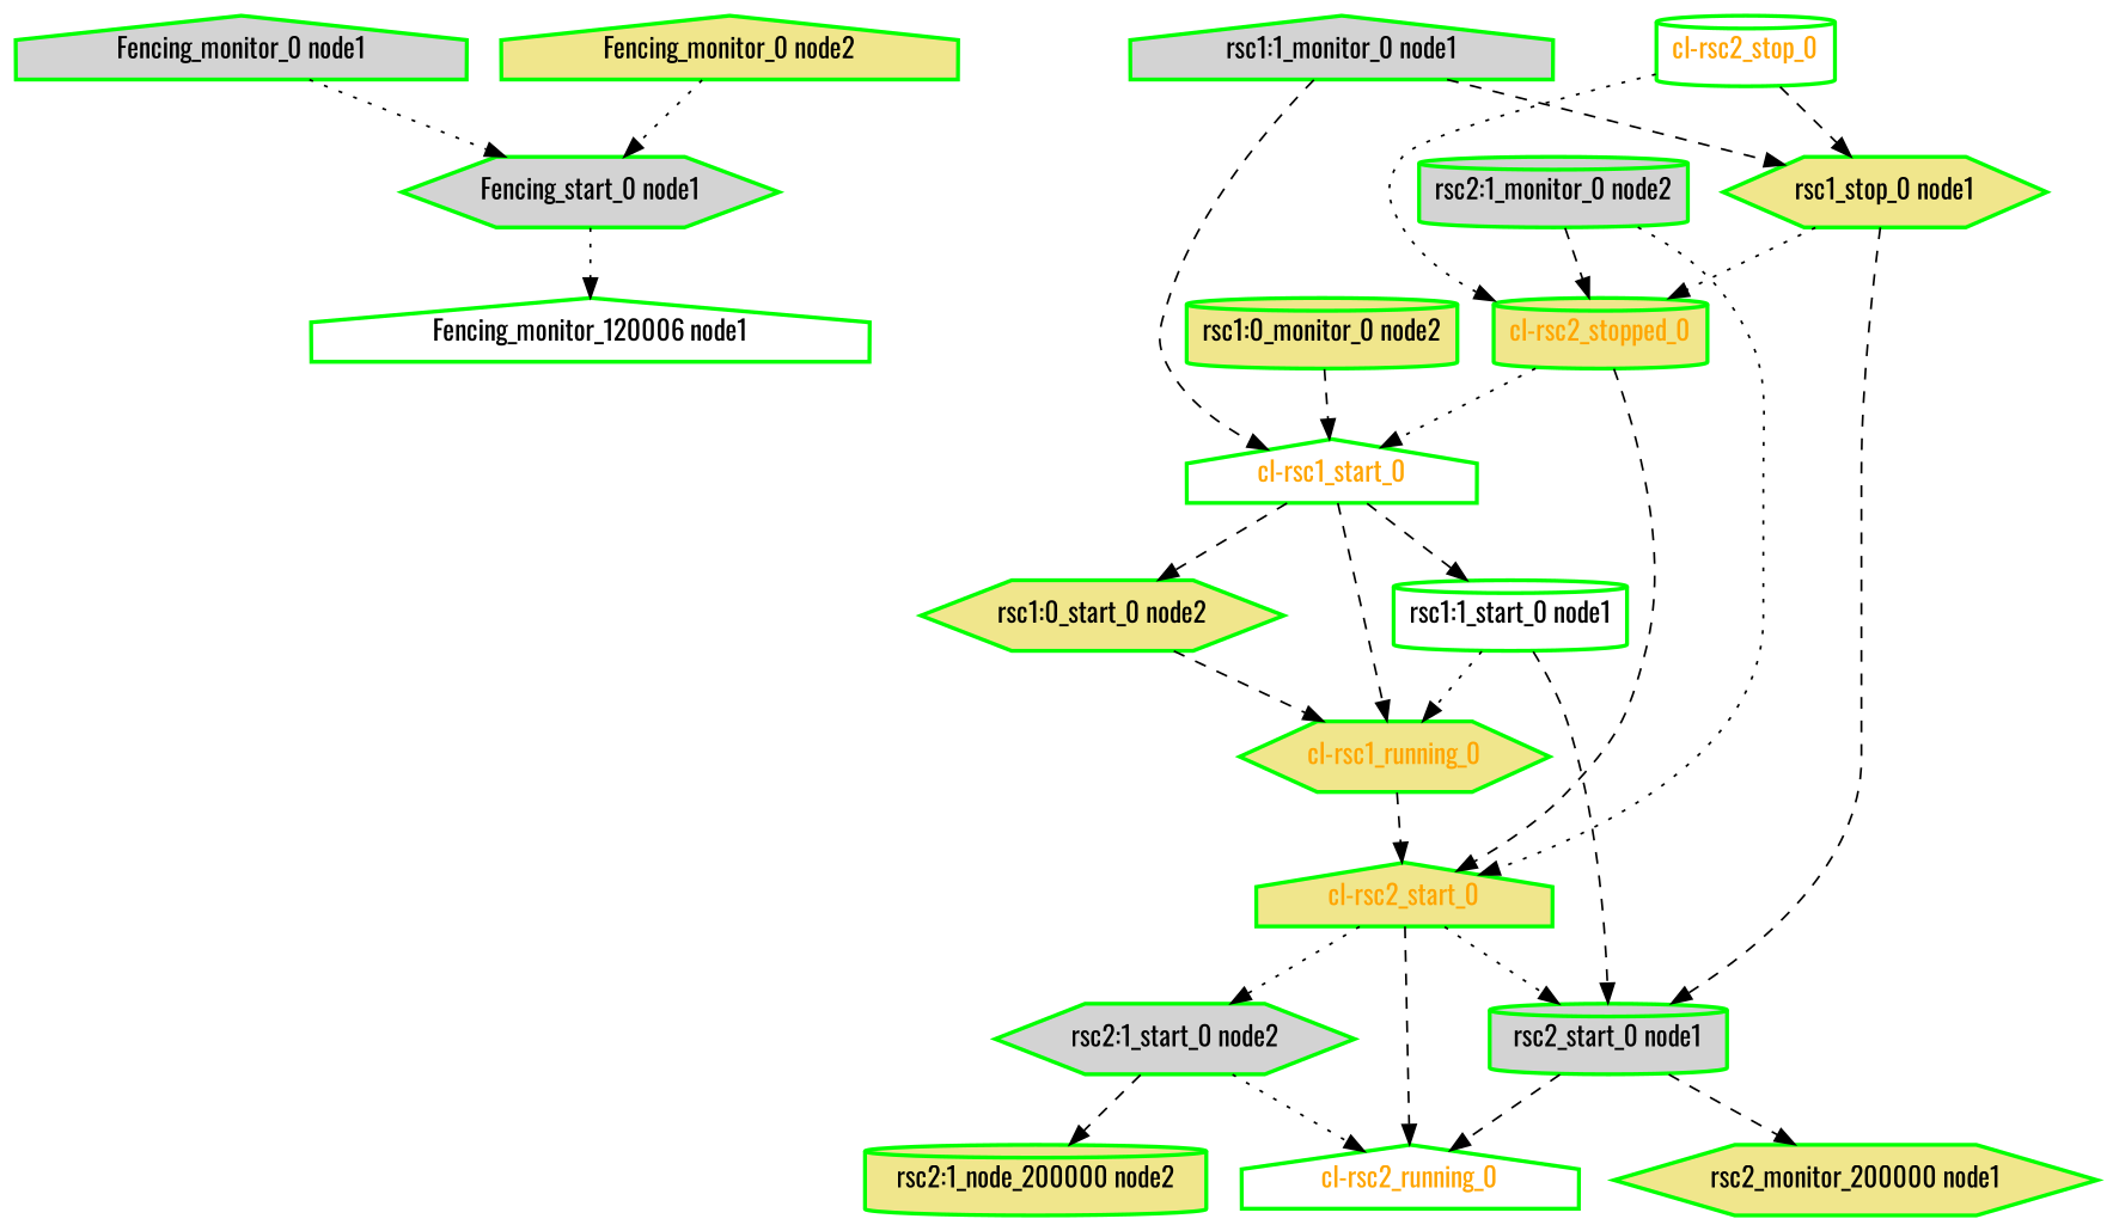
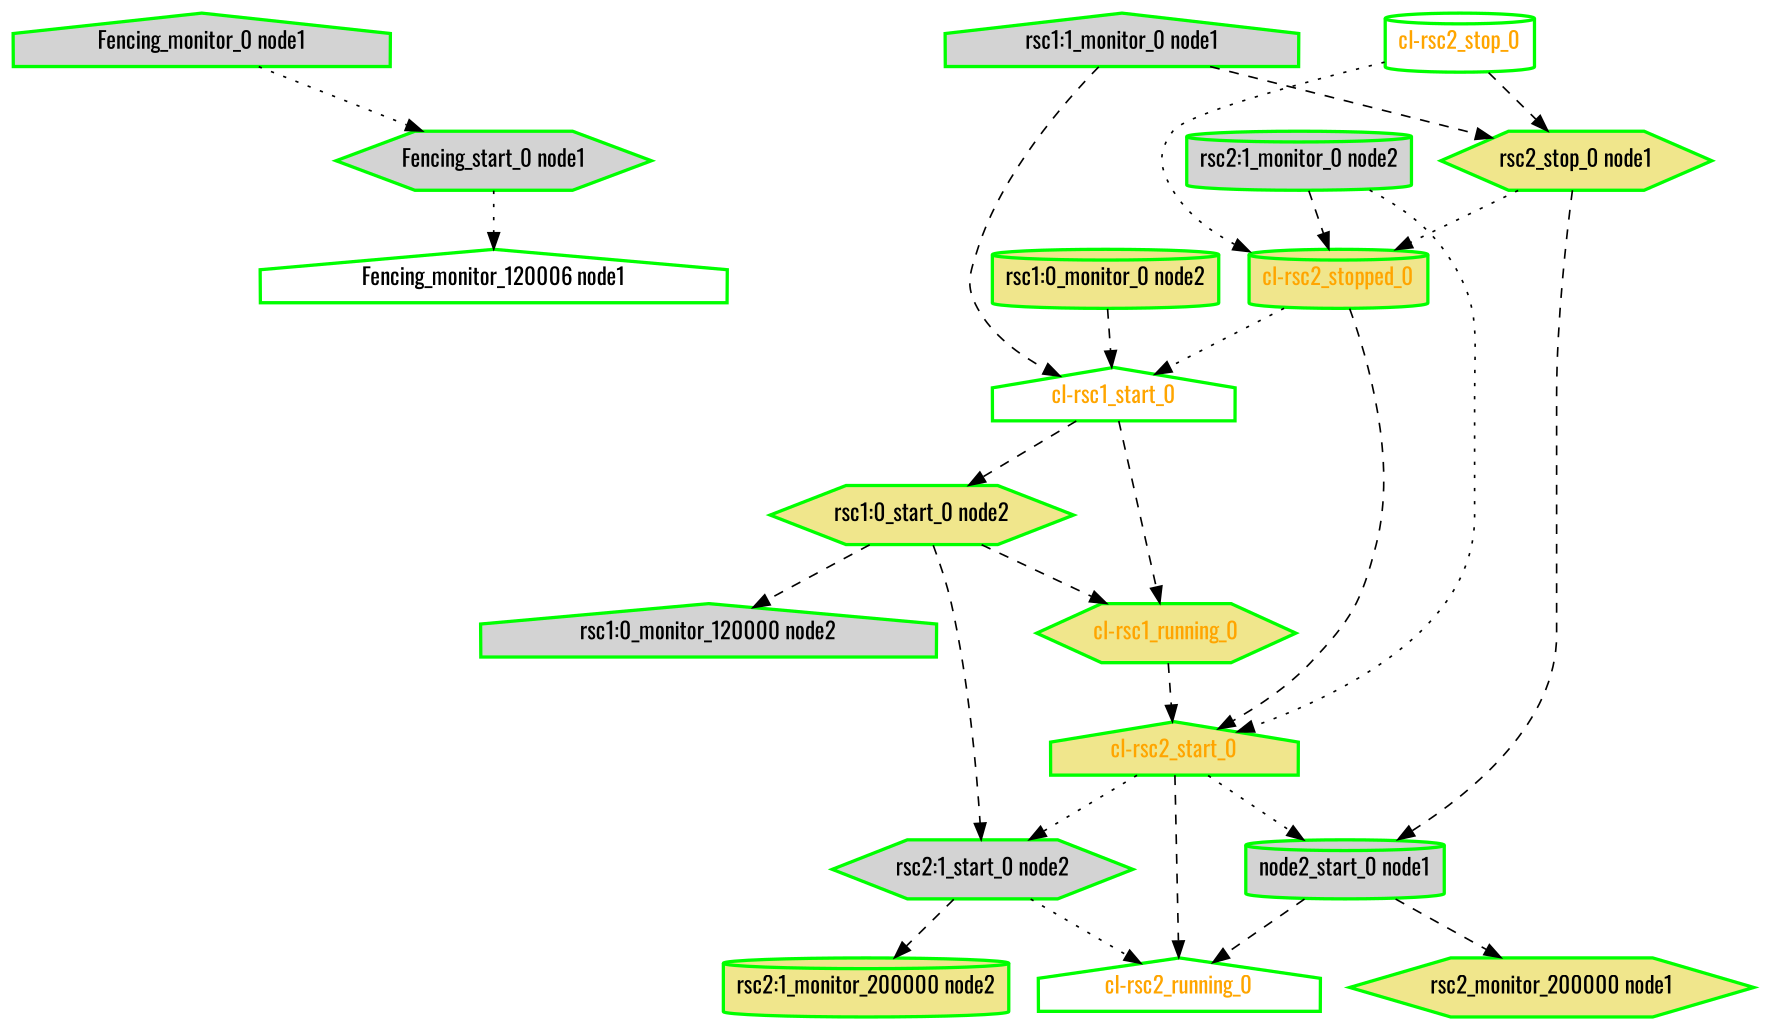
  digraph {
    fontname=Oswald
    node [color=green fillcolor=khaki fontcolor=black fontname=Oswald shape=house style="bold,filled"]
    edge [fontname=Oswald style=dashed]
    "Fencing_monitor_0 node1" [fillcolor=lightgrey]
    "Fencing_start_0 node1" [fillcolor=lightgrey shape=hexagon]
    n3 [fillcolor=white label="Fencing_monitor_120006 node1"]
-   "Fencing_monitor_0 node2"
    "cl-rsc1_running_0" [fontcolor=orange shape=hexagon]
    "cl-rsc2_start_0" [fontcolor=orange]
    "cl-rsc2_running_0" [fillcolor=white fontcolor=orange]
    "rsc2:1_start_0 node2" [fillcolor=lightgrey shape=hexagon]
-   "rsc2_start_0 node1" [fillcolor=lightgrey shape=cylinder]
-   "rsc2:1_monitor_200000 node2" [shape=cylinder label="rsc2:1_node_200000 node2"]
+   "rsc2_start_0 node1" [fillcolor=lightgrey shape=cylinder label="node2_start_0 node1"]
+   "rsc2:1_monitor_200000 node2" [shape=cylinder]
    "rsc2_monitor_200000 node1" [shape=hexagon]
    "cl-rsc1_start_0" [fillcolor=white fontcolor=orange]
    "rsc1:0_start_0 node2" [shape=hexagon]
-   "rsc1:1_start_0 node1" [fillcolor=white shape=cylinder]
+   "rsc1:0_monitor_120000 node2" [fillcolor=lightgrey]
    "cl-rsc2_stop_0" [fillcolor=white fontcolor=orange shape=cylinder]
    "cl-rsc2_stopped_0" [fontcolor=orange shape=cylinder]
-   "rsc2_stop_0 node1" [shape=hexagon label="rsc1_stop_0 node1"]
+   "rsc2_stop_0 node1" [shape=hexagon]
    "rsc1:0_monitor_0 node2" [shape=cylinder]
    "rsc1:1_monitor_0 node1" [fillcolor=lightgrey]
    "rsc2:1_monitor_0 node2" [fillcolor=lightgrey shape=cylinder]
    "Fencing_monitor_0 node1" -> "Fencing_start_0 node1" [style=dotted]
    "Fencing_start_0 node1" -> n3 [style=dotted]
-   "Fencing_monitor_0 node2" -> "Fencing_start_0 node1" [style=dotted]
    "cl-rsc1_running_0" -> "cl-rsc2_start_0"
    "cl-rsc2_start_0" -> "cl-rsc2_running_0"
    "cl-rsc2_start_0" -> "rsc2:1_start_0 node2" [style=dotted]
    "cl-rsc2_start_0" -> "rsc2_start_0 node1" [style=dotted]
    "rsc2:1_start_0 node2" -> "cl-rsc2_running_0" [style=dotted]
    "rsc2:1_start_0 node2" -> "rsc2:1_monitor_200000 node2"
    "rsc2_start_0 node1" -> "cl-rsc2_running_0"
    "rsc2_start_0 node1" -> "rsc2_monitor_200000 node1"
    "cl-rsc1_start_0" -> "cl-rsc1_running_0"
    "cl-rsc1_start_0" -> "rsc1:0_start_0 node2"
-   "cl-rsc1_start_0" -> "rsc1:1_start_0 node1"
    "rsc1:0_start_0 node2" -> "cl-rsc1_running_0"
-   "rsc1:1_start_0 node1" -> "cl-rsc1_running_0" [style=dotted]
-   "rsc1:1_start_0 node1" -> "rsc2_start_0 node1"
+   "rsc1:0_start_0 node2" -> "rsc2:1_start_0 node2"
+   "rsc1:0_start_0 node2" -> "rsc1:0_monitor_120000 node2"
    "cl-rsc2_stop_0" -> "cl-rsc2_stopped_0" [style=dotted]
    "cl-rsc2_stop_0" -> "rsc2_stop_0 node1"
    "cl-rsc2_stopped_0" -> "cl-rsc2_start_0"
    "cl-rsc2_stopped_0" -> "cl-rsc1_start_0" [style=dotted]
    "rsc2_stop_0 node1" -> "rsc2_start_0 node1"
    "rsc2_stop_0 node1" -> "cl-rsc2_stopped_0" [style=dotted]
    "rsc1:0_monitor_0 node2" -> "cl-rsc1_start_0"
    "rsc1:1_monitor_0 node1" -> "cl-rsc1_start_0"
    "rsc1:1_monitor_0 node1" -> "rsc2_stop_0 node1"
    "rsc2:1_monitor_0 node2" -> "cl-rsc2_start_0" [style=dotted]
    "rsc2:1_monitor_0 node2" -> "cl-rsc2_stopped_0"
  }
